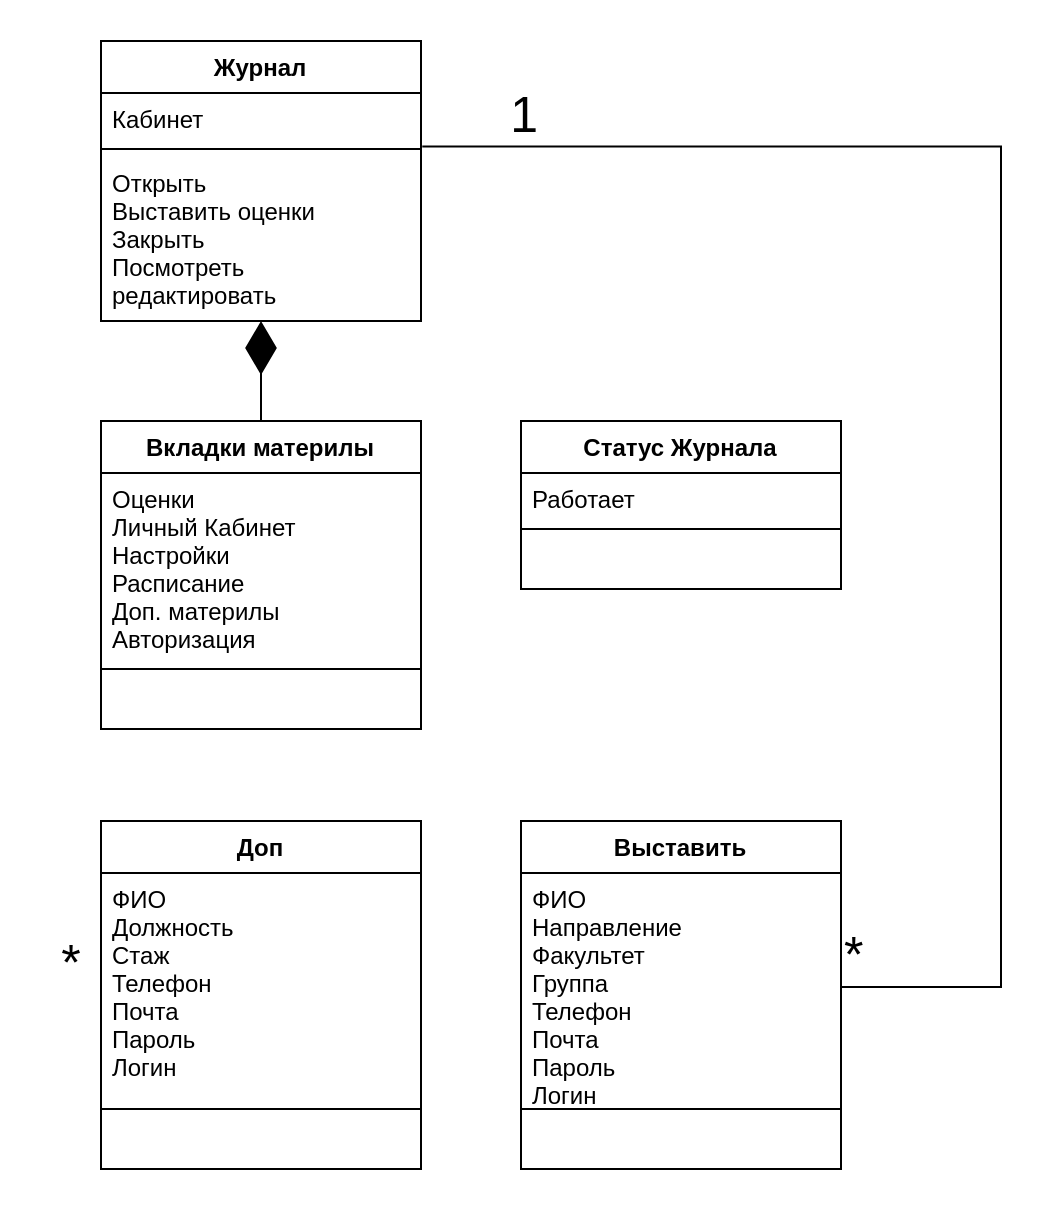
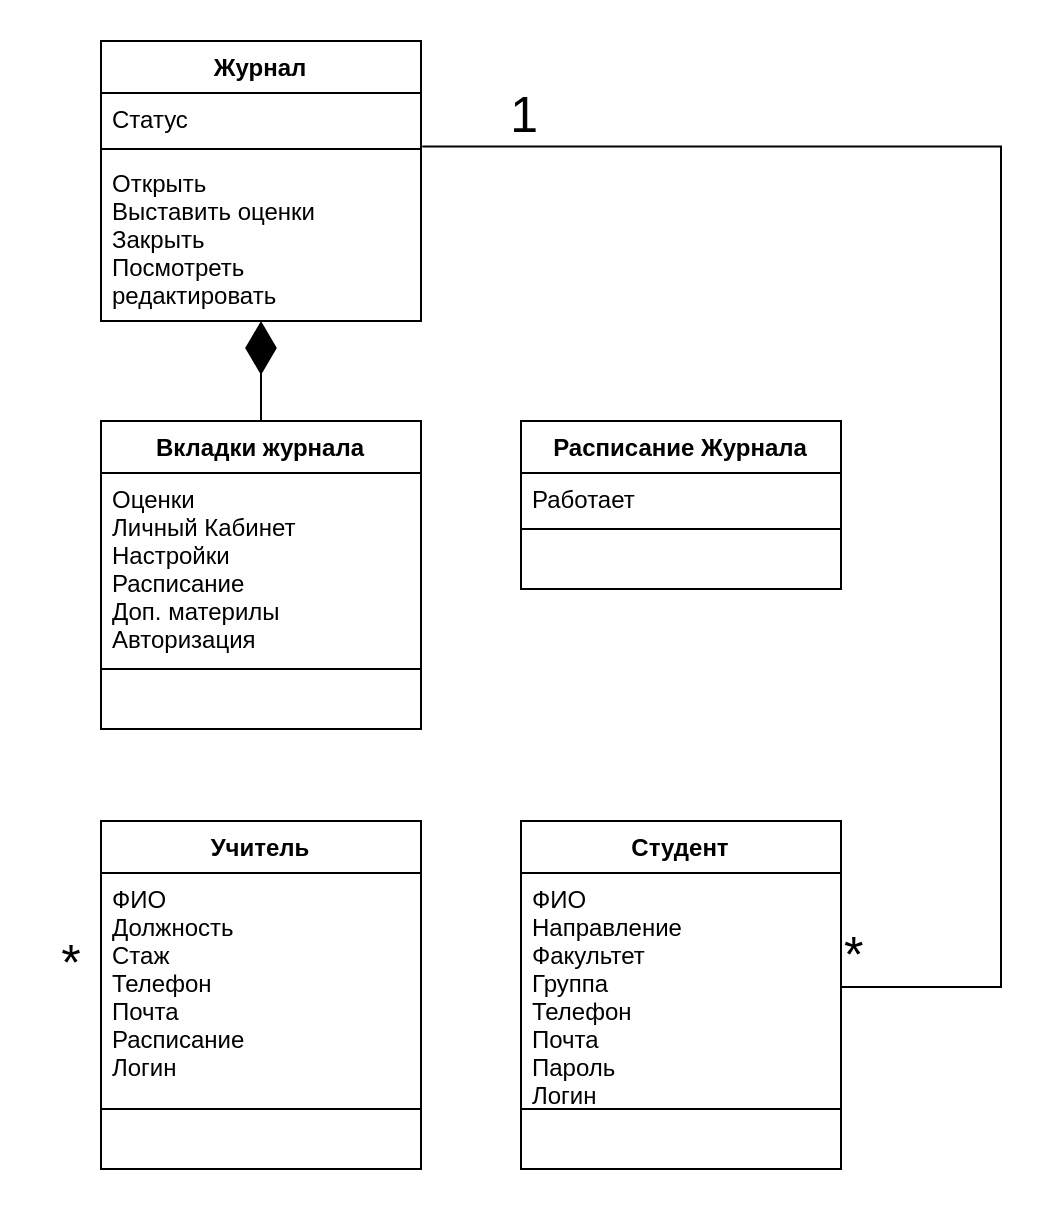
  <mxCell id="0" />
  <mxCell id="1" parent="0" />
- <mxCell id="2" value="Доп" style="swimlane;fontStyle=1;align=center;verticalAlign=top;childLayout=stackLayout;horizontal=1;startSize=26;horizontalStack=0;resizeParent=1;resizeParentMax=0;resizeLast=0;collapsible=1;marginBottom=0;" vertex="1" parent="1"><mxGeometry x="50" y="410" width="160" height="174" as="geometry" /></mxCell>
- <mxCell id="3" value="ФИО&#10;Должность&#10;Стаж&#10;Телефон&#10;Почта&#10;Пароль&#10;Логин&#10;" style="text;strokeColor=none;fillColor=none;align=left;verticalAlign=top;spacingLeft=4;spacingRight=4;overflow=hidden;rotatable=0;points=[[0,0.5],[1,0.5]];portConstraint=eastwest;" vertex="1" parent="2"><mxGeometry y="26" width="160" height="114" as="geometry" /></mxCell>
+ <mxCell id="2" value="Учитель" style="swimlane;fontStyle=1;align=center;verticalAlign=top;childLayout=stackLayout;horizontal=1;startSize=26;horizontalStack=0;resizeParent=1;resizeParentMax=0;resizeLast=0;collapsible=1;marginBottom=0;" vertex="1" parent="1"><mxGeometry x="50" y="410" width="160" height="174" as="geometry" /></mxCell>
+ <mxCell id="3" value="ФИО&#10;Должность&#10;Стаж&#10;Телефон&#10;Почта&#10;Расписание&#10;Логин&#10;" style="text;strokeColor=none;fillColor=none;align=left;verticalAlign=top;spacingLeft=4;spacingRight=4;overflow=hidden;rotatable=0;points=[[0,0.5],[1,0.5]];portConstraint=eastwest;" vertex="1" parent="2"><mxGeometry y="26" width="160" height="114" as="geometry" /></mxCell>
  <mxCell id="4" value="" style="line;strokeWidth=1;fillColor=none;align=left;verticalAlign=middle;spacingTop=-1;spacingLeft=3;spacingRight=3;rotatable=0;labelPosition=right;points=[];portConstraint=eastwest;strokeColor=inherit;" vertex="1" parent="2"><mxGeometry y="140" width="160" height="8" as="geometry" /></mxCell>
  <mxCell id="5" value=" " style="text;strokeColor=none;fillColor=none;align=left;verticalAlign=top;spacingLeft=4;spacingRight=4;overflow=hidden;rotatable=0;points=[[0,0.5],[1,0.5]];portConstraint=eastwest;" vertex="1" parent="2"><mxGeometry y="148" width="160" height="26" as="geometry" /></mxCell>
  <mxCell id="6" value="Журнал" style="swimlane;fontStyle=1;align=center;verticalAlign=top;childLayout=stackLayout;horizontal=1;startSize=26;horizontalStack=0;resizeParent=1;resizeParentMax=0;resizeLast=0;collapsible=1;marginBottom=0;" vertex="1" parent="1"><mxGeometry x="50" y="20" width="160" height="140" as="geometry" /></mxCell>
- <mxCell id="7" value="Кабинет&#10;" style="text;strokeColor=none;fillColor=none;align=left;verticalAlign=top;spacingLeft=4;spacingRight=4;overflow=hidden;rotatable=0;points=[[0,0.5],[1,0.5]];portConstraint=eastwest;" vertex="1" parent="6"><mxGeometry y="26" width="160" height="24" as="geometry" /></mxCell>
+ <mxCell id="7" value="Статус&#10;" style="text;strokeColor=none;fillColor=none;align=left;verticalAlign=top;spacingLeft=4;spacingRight=4;overflow=hidden;rotatable=0;points=[[0,0.5],[1,0.5]];portConstraint=eastwest;" vertex="1" parent="6"><mxGeometry y="26" width="160" height="24" as="geometry" /></mxCell>
  <mxCell id="8" value="" style="line;strokeWidth=1;fillColor=none;align=left;verticalAlign=middle;spacingTop=-1;spacingLeft=3;spacingRight=3;rotatable=0;labelPosition=right;points=[];portConstraint=eastwest;strokeColor=inherit;" vertex="1" parent="6"><mxGeometry y="50" width="160" height="8" as="geometry" /></mxCell>
  <mxCell id="9" value="Открыть&#10;Выставить оценки&#10;Закрыть&#10;Посмотреть&#10;редактировать" style="text;strokeColor=none;fillColor=none;align=left;verticalAlign=top;spacingLeft=4;spacingRight=4;overflow=hidden;rotatable=0;points=[[0,0.5],[1,0.5]];portConstraint=eastwest;" vertex="1" parent="6"><mxGeometry y="58" width="160" height="82" as="geometry" /></mxCell>
- <mxCell id="10" value="Вкладки материлы" style="swimlane;fontStyle=1;align=center;verticalAlign=top;childLayout=stackLayout;horizontal=1;startSize=26;horizontalStack=0;resizeParent=1;resizeParentMax=0;resizeLast=0;collapsible=1;marginBottom=0;" vertex="1" parent="1"><mxGeometry x="50" y="210" width="160" height="154" as="geometry" /></mxCell>
+ <mxCell id="10" value="Вкладки журнала" style="swimlane;fontStyle=1;align=center;verticalAlign=top;childLayout=stackLayout;horizontal=1;startSize=26;horizontalStack=0;resizeParent=1;resizeParentMax=0;resizeLast=0;collapsible=1;marginBottom=0;" vertex="1" parent="1"><mxGeometry x="50" y="210" width="160" height="154" as="geometry" /></mxCell>
  <mxCell id="11" value="Оценки&#10;Личный Кабинет&#10;Настройки&#10;Расписание&#10;Доп. материлы&#10;Авторизация" style="text;strokeColor=none;fillColor=none;align=left;verticalAlign=top;spacingLeft=4;spacingRight=4;overflow=hidden;rotatable=0;points=[[0,0.5],[1,0.5]];portConstraint=eastwest;" vertex="1" parent="10"><mxGeometry y="26" width="160" height="94" as="geometry" /></mxCell>
  <mxCell id="12" value="" style="line;strokeWidth=1;fillColor=none;align=left;verticalAlign=middle;spacingTop=-1;spacingLeft=3;spacingRight=3;rotatable=0;labelPosition=right;points=[];portConstraint=eastwest;strokeColor=inherit;" vertex="1" parent="10"><mxGeometry y="120" width="160" height="8" as="geometry" /></mxCell>
  <mxCell id="13" value=" " style="text;strokeColor=none;fillColor=none;align=left;verticalAlign=top;spacingLeft=4;spacingRight=4;overflow=hidden;rotatable=0;points=[[0,0.5],[1,0.5]];portConstraint=eastwest;" vertex="1" parent="10"><mxGeometry y="128" width="160" height="26" as="geometry" /></mxCell>
- <mxCell id="14" value="Выставить" style="swimlane;fontStyle=1;align=center;verticalAlign=top;childLayout=stackLayout;horizontal=1;startSize=26;horizontalStack=0;resizeParent=1;resizeParentMax=0;resizeLast=0;collapsible=1;marginBottom=0;" vertex="1" parent="1"><mxGeometry x="260" y="410" width="160" height="174" as="geometry" /></mxCell>
+ <mxCell id="14" value="Студент" style="swimlane;fontStyle=1;align=center;verticalAlign=top;childLayout=stackLayout;horizontal=1;startSize=26;horizontalStack=0;resizeParent=1;resizeParentMax=0;resizeLast=0;collapsible=1;marginBottom=0;" vertex="1" parent="1"><mxGeometry x="260" y="410" width="160" height="174" as="geometry" /></mxCell>
  <mxCell id="15" value="ФИО&#10;Направление &#10;Факультет&#10;Группа&#10;Телефон&#10;Почта&#10;Пароль&#10;Логин" style="text;strokeColor=none;fillColor=none;align=left;verticalAlign=top;spacingLeft=4;spacingRight=4;overflow=hidden;rotatable=0;points=[[0,0.5],[1,0.5]];portConstraint=eastwest;" vertex="1" parent="14"><mxGeometry y="26" width="160" height="114" as="geometry" /></mxCell>
  <mxCell id="16" value="" style="line;strokeWidth=1;fillColor=none;align=left;verticalAlign=middle;spacingTop=-1;spacingLeft=3;spacingRight=3;rotatable=0;labelPosition=right;points=[];portConstraint=eastwest;strokeColor=inherit;" vertex="1" parent="14"><mxGeometry y="140" width="160" height="8" as="geometry" /></mxCell>
  <mxCell id="17" value=" " style="text;strokeColor=none;fillColor=none;align=left;verticalAlign=top;spacingLeft=4;spacingRight=4;overflow=hidden;rotatable=0;points=[[0,0.5],[1,0.5]];portConstraint=eastwest;" vertex="1" parent="14"><mxGeometry y="148" width="160" height="26" as="geometry" /></mxCell>
  <mxCell id="18" value="" style="endArrow=diamondThin;endFill=1;endSize=24;html=1;rounded=0;" edge="1" parent="1"><mxGeometry width="160" relative="1" as="geometry"><mxPoint x="130" y="210" as="sourcePoint" /><mxPoint x="130" y="160" as="targetPoint" /></mxGeometry></mxCell>
  <mxCell id="19" value="&lt;font style=&quot;font-size: 25px;&quot;&gt;*&lt;/font&gt;" style="text;html=1;align=center;verticalAlign=middle;resizable=0;points=[];autosize=1;strokeColor=none;fillColor=none;fontSize=12;" vertex="1" parent="1"><mxGeometry x="20" y="460" width="30" height="40" as="geometry" /></mxCell>
  <mxCell id="20" value="" style="endArrow=none;html=1;edgeStyle=orthogonalEdgeStyle;rounded=0;fontSize=25;entryX=1.004;entryY=-0.064;entryDx=0;entryDy=0;entryPerimeter=0;exitX=1;exitY=0.5;exitDx=0;exitDy=0;" edge="1" parent="1" source="15" target="9"><mxGeometry relative="1" as="geometry"><mxPoint x="-90" y="540" as="sourcePoint" /><mxPoint x="70" y="540" as="targetPoint" /><Array as="points"><mxPoint x="500" y="493" /><mxPoint x="500" y="73" /></Array></mxGeometry></mxCell>
  <mxCell id="21" value="*" style="edgeLabel;resizable=0;html=1;align=left;verticalAlign=bottom;fontSize=25;" connectable="0" vertex="1" parent="20"><mxGeometry x="-1" relative="1" as="geometry" /></mxCell>
  <mxCell id="22" value="1" style="edgeLabel;resizable=0;html=1;align=right;verticalAlign=bottom;fontSize=25;" connectable="0" vertex="1" parent="20"><mxGeometry x="1" relative="1" as="geometry"><mxPoint x="59" as="offset" /></mxGeometry></mxCell>
- <mxCell id="23" value="Статус Журнала" style="swimlane;fontStyle=1;align=center;verticalAlign=top;childLayout=stackLayout;horizontal=1;startSize=26;horizontalStack=0;resizeParent=1;resizeParentMax=0;resizeLast=0;collapsible=1;marginBottom=0;fontSize=12;" vertex="1" parent="1"><mxGeometry x="260" y="210" width="160" height="84" as="geometry" /></mxCell>
+ <mxCell id="23" value="Расписание Журнала" style="swimlane;fontStyle=1;align=center;verticalAlign=top;childLayout=stackLayout;horizontal=1;startSize=26;horizontalStack=0;resizeParent=1;resizeParentMax=0;resizeLast=0;collapsible=1;marginBottom=0;fontSize=12;" vertex="1" parent="1"><mxGeometry x="260" y="210" width="160" height="84" as="geometry" /></mxCell>
  <mxCell id="24" value="Работает&#10;" style="text;strokeColor=none;fillColor=none;align=left;verticalAlign=top;spacingLeft=4;spacingRight=4;overflow=hidden;rotatable=0;points=[[0,0.5],[1,0.5]];portConstraint=eastwest;fontSize=12;" vertex="1" parent="23"><mxGeometry y="26" width="160" height="24" as="geometry" /></mxCell>
  <mxCell id="25" value="" style="line;strokeWidth=1;fillColor=none;align=left;verticalAlign=middle;spacingTop=-1;spacingLeft=3;spacingRight=3;rotatable=0;labelPosition=right;points=[];portConstraint=eastwest;strokeColor=inherit;fontSize=12;" vertex="1" parent="23"><mxGeometry y="50" width="160" height="8" as="geometry" /></mxCell>
  <mxCell id="26" value=" " style="text;strokeColor=none;fillColor=none;align=left;verticalAlign=top;spacingLeft=4;spacingRight=4;overflow=hidden;rotatable=0;points=[[0,0.5],[1,0.5]];portConstraint=eastwest;fontSize=12;" vertex="1" parent="23"><mxGeometry y="58" width="160" height="26" as="geometry" /></mxCell>
